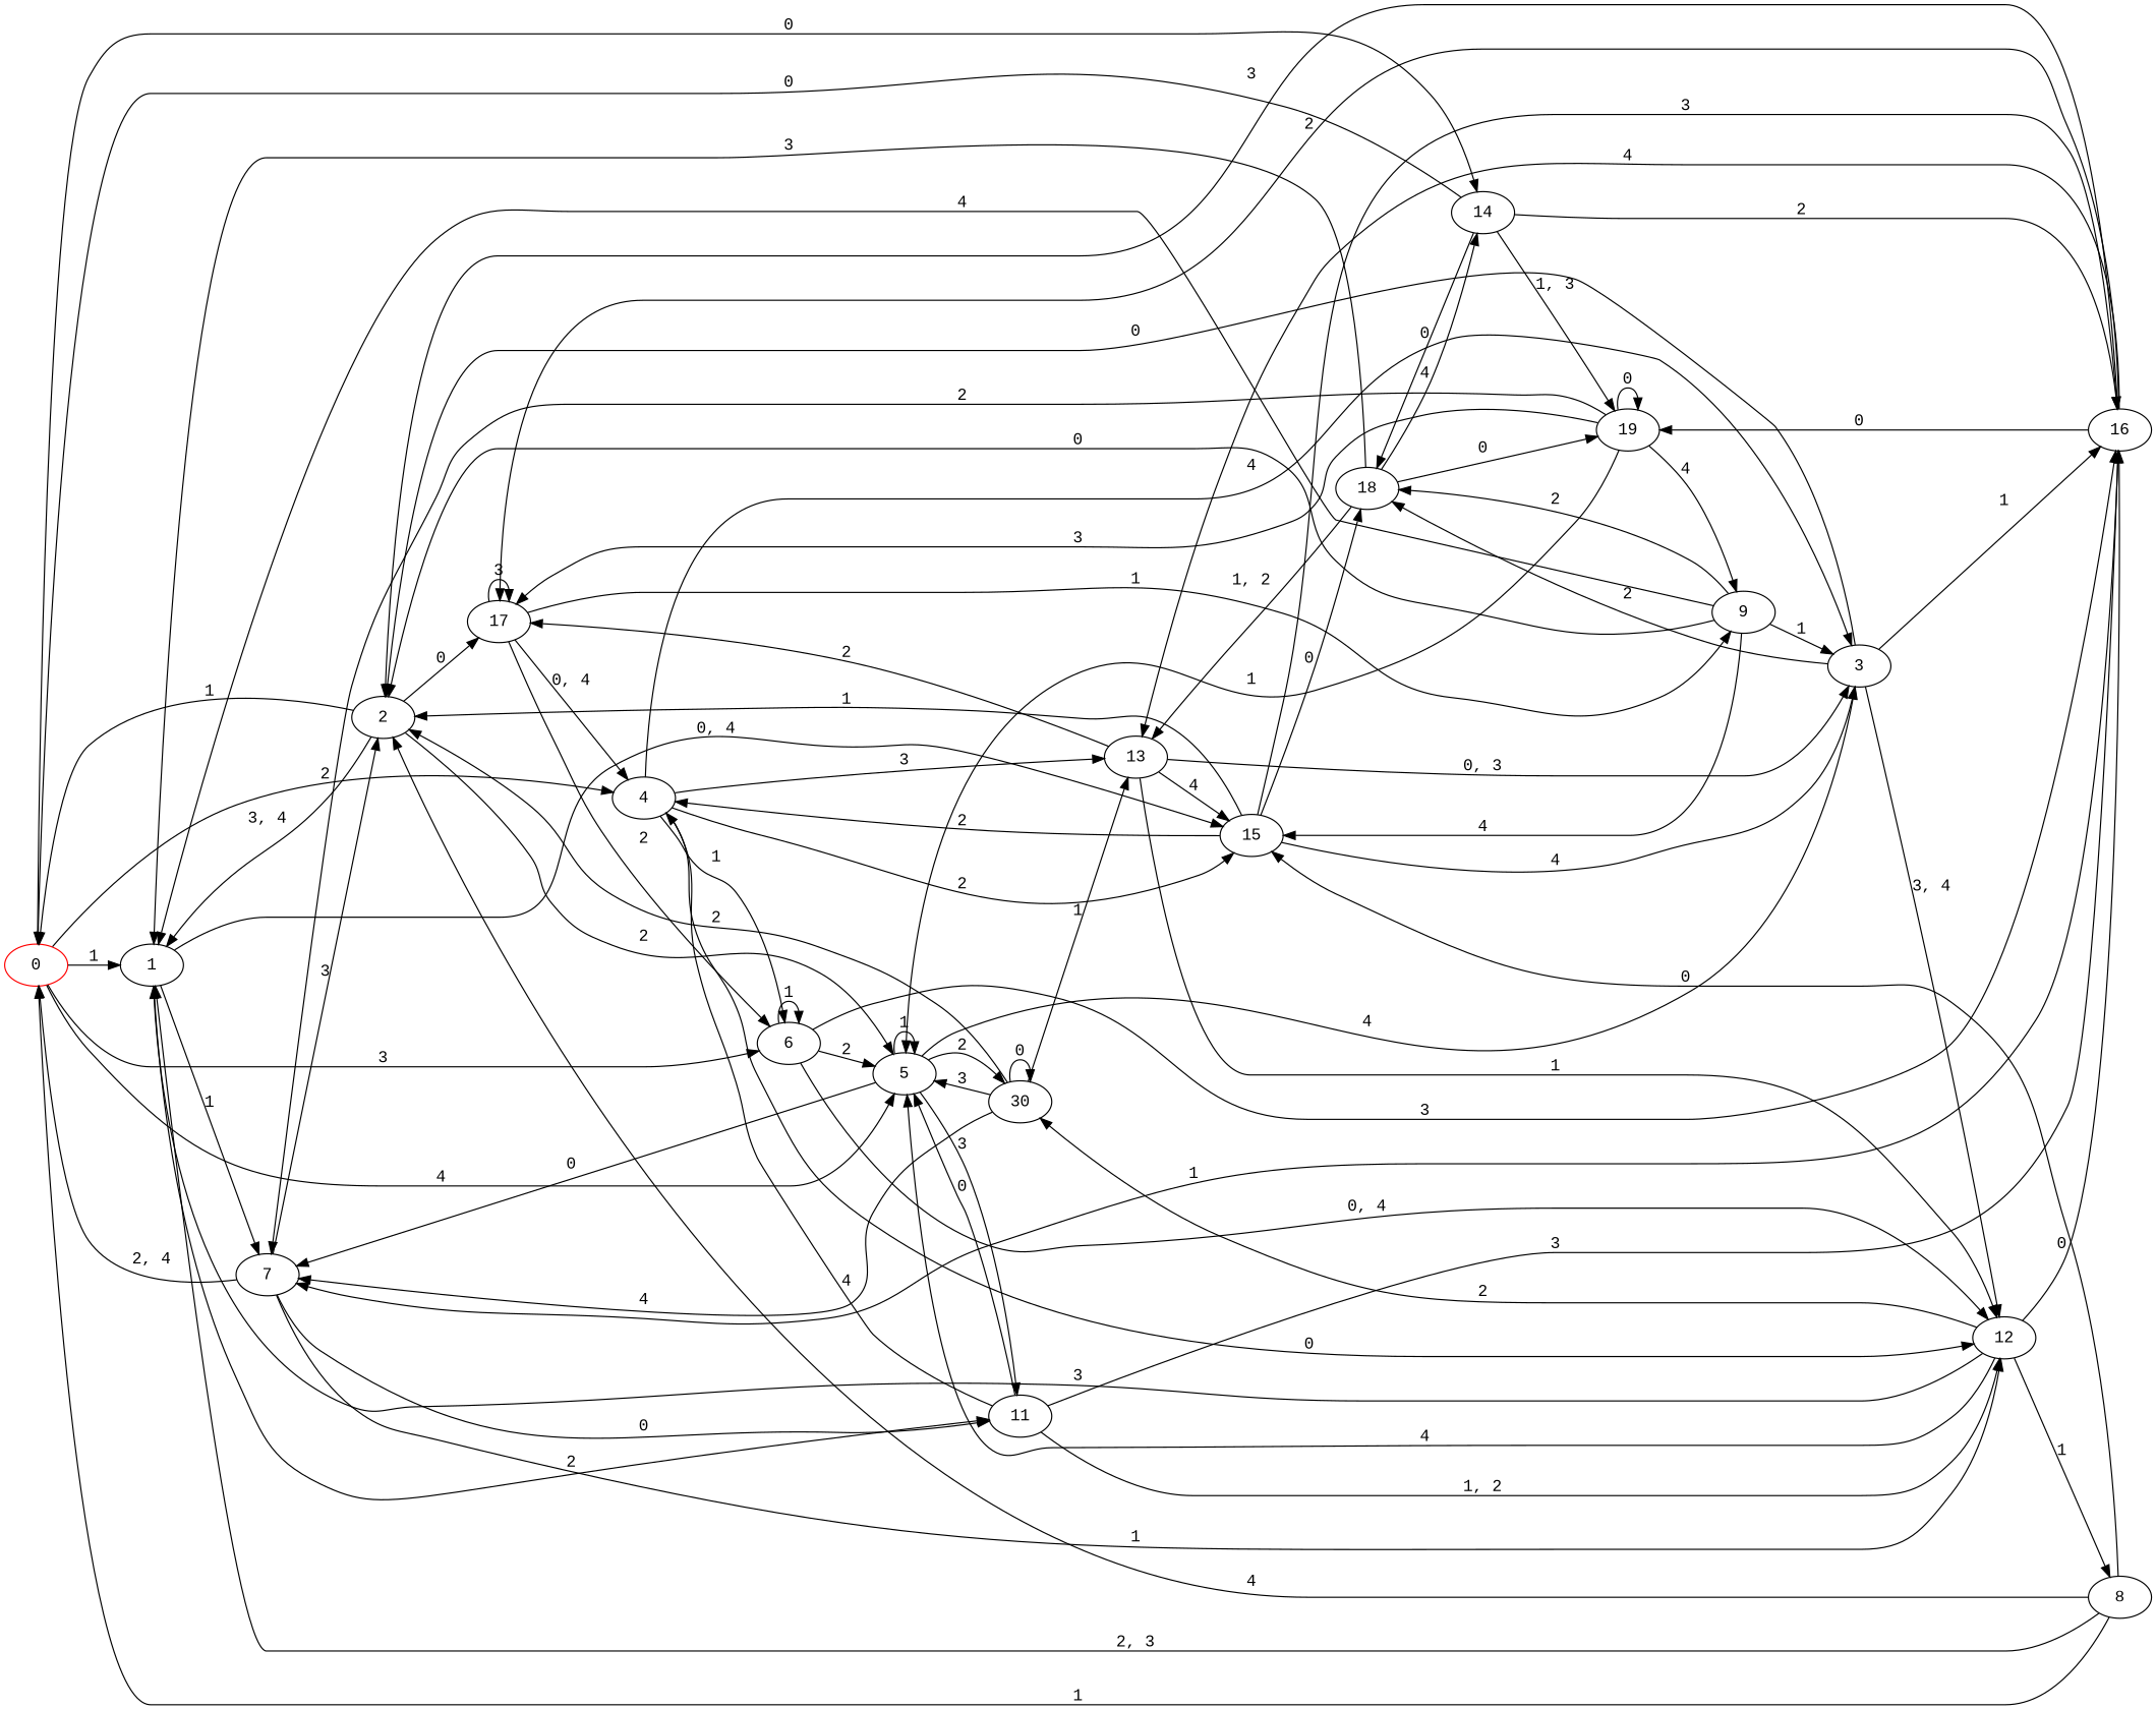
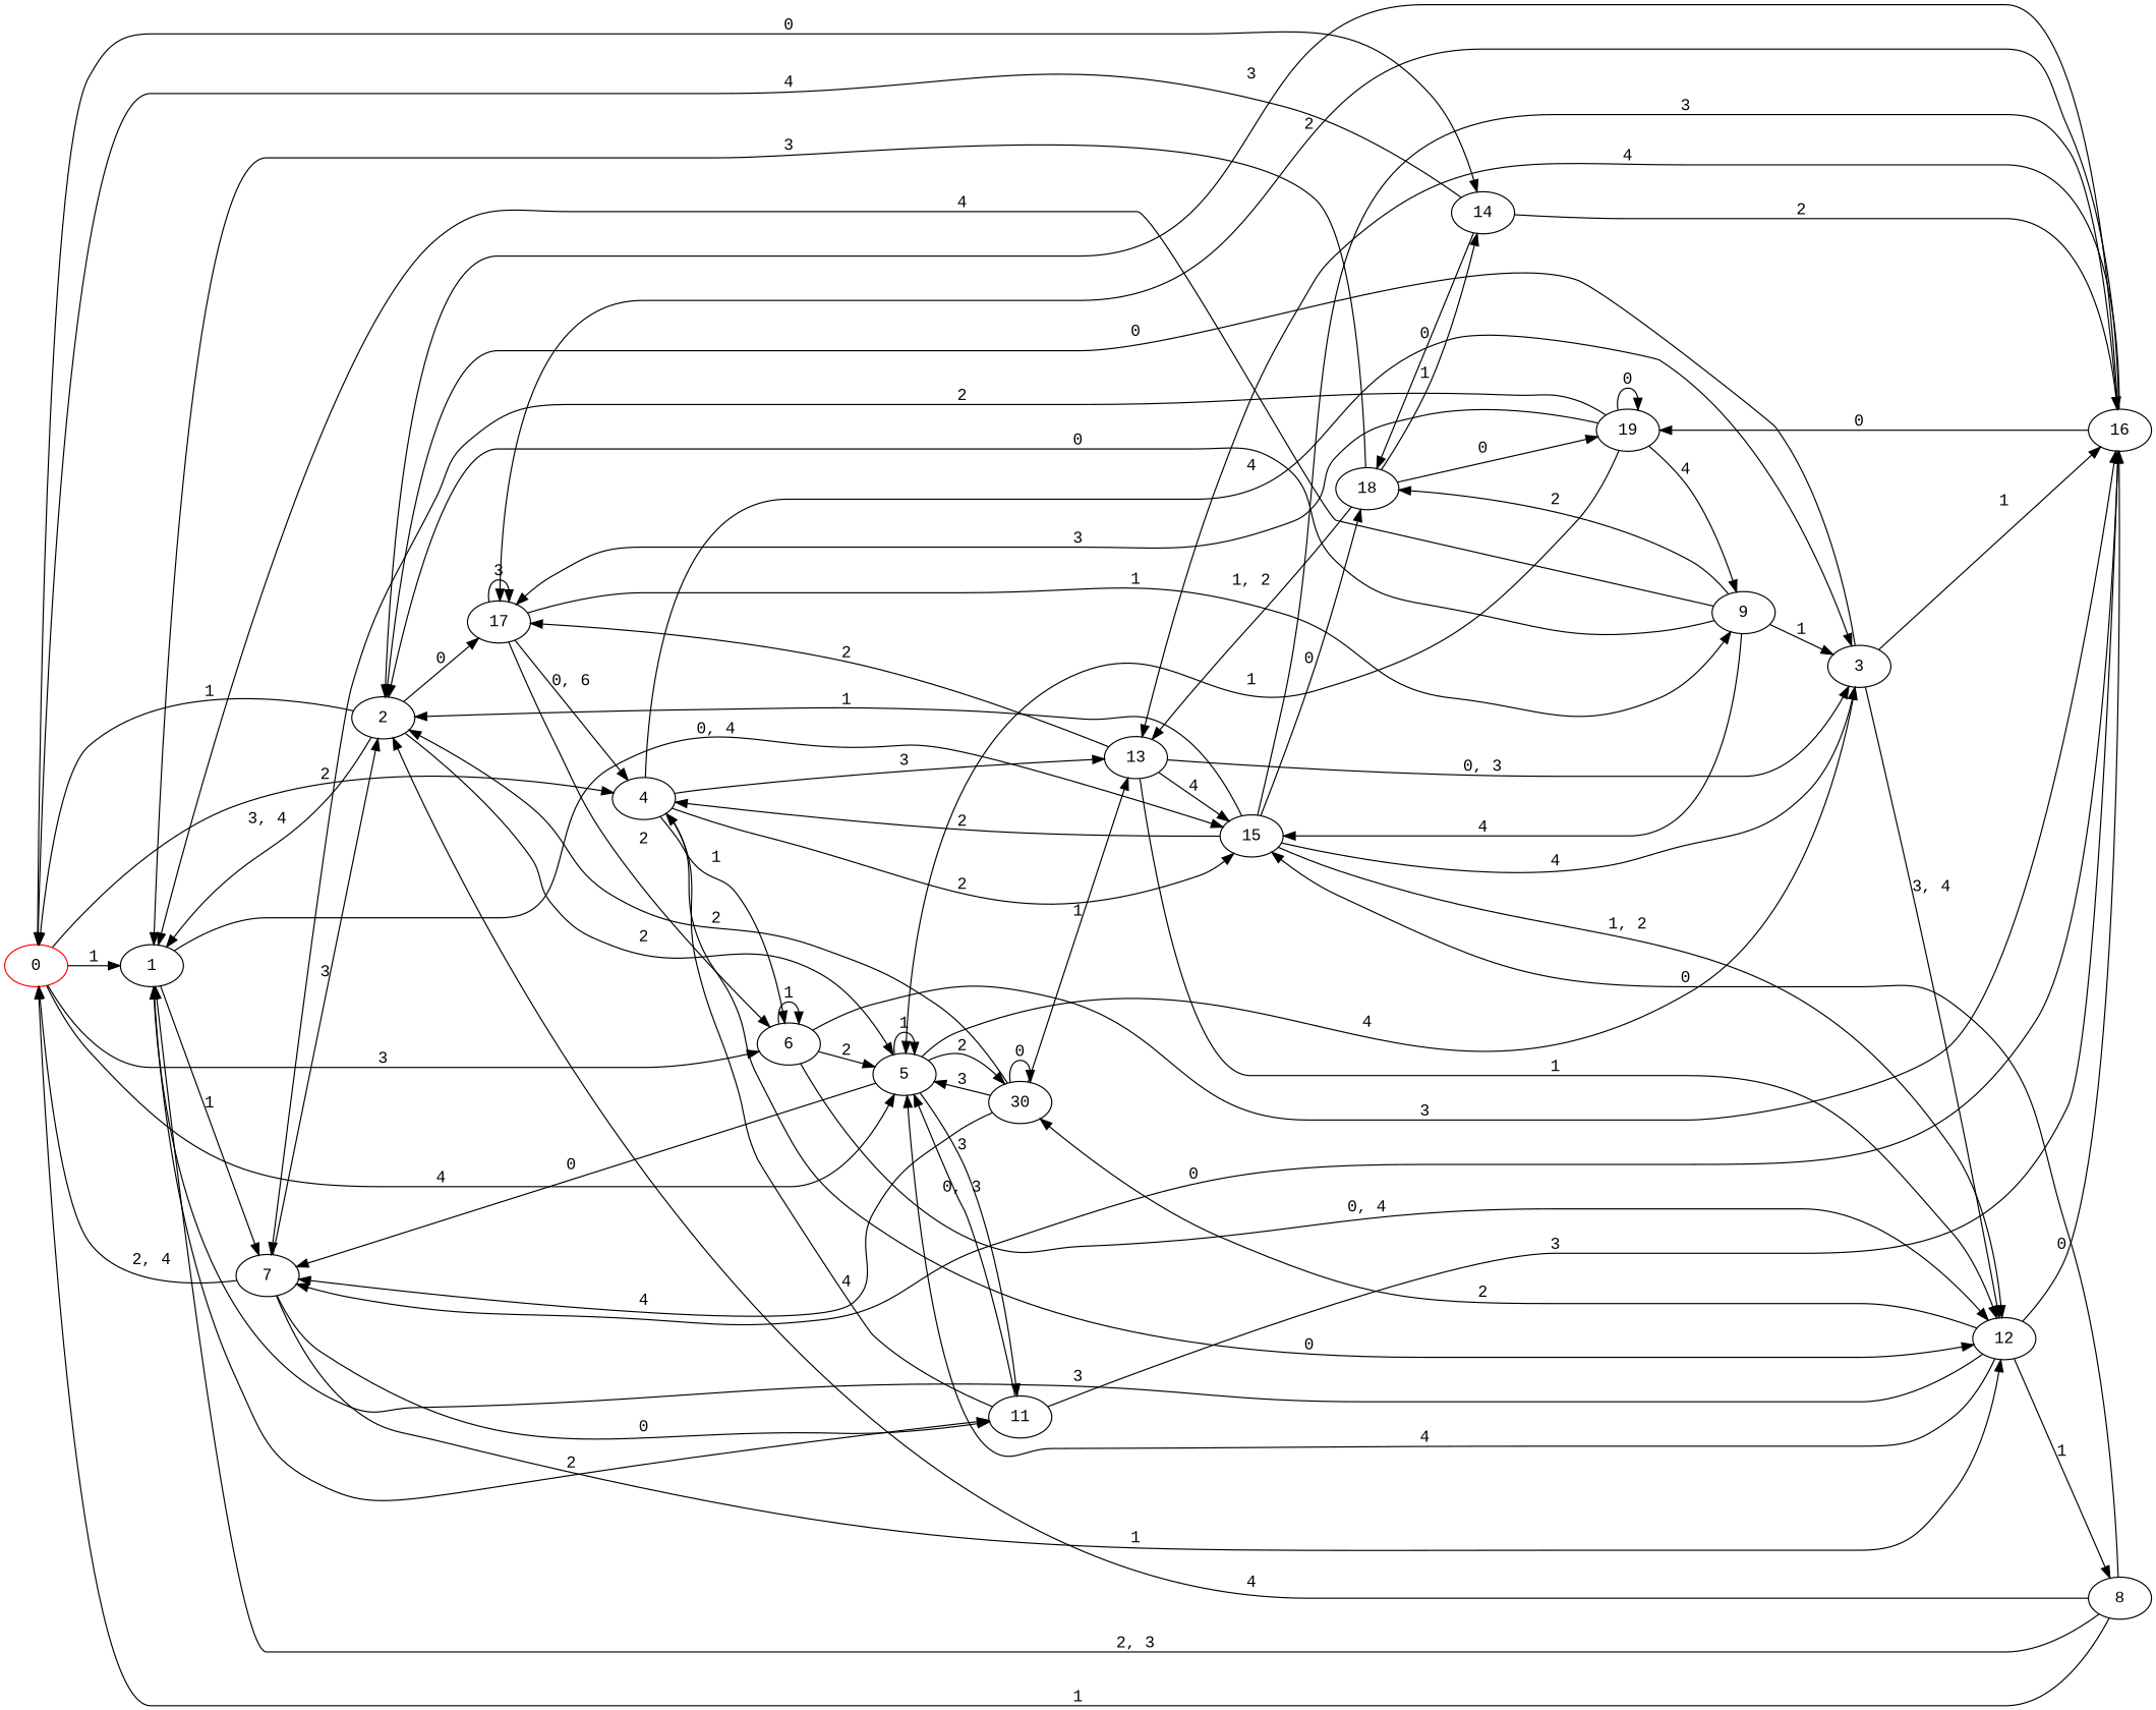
  digraph {
    fontname="Liberation Mono"
    rankdir=LR
    node [fontname="Liberation Mono"]
    edge [fontname="Liberation Mono"]
    n1 [color=red label=0]
    n2 [label=1]
    n3 [label=4]
    n4 [label=5]
    n5 [label=6]
    n6 [label=14]
    n7 [label=7]
    n8 [label=11]
    n9 [label=15]
    n10 [label=3]
    n11 [label=12]
    n12 [label=13]
    n13 [label=30]
    n14 [label=16]
    n15 [label=18]
    n16 [label=19]
    n17 [label=2]
    n18 [label=8]
    n19 [label=17]
    n20 [label=9]
    n1 -> n2 [label=1]
    n1 -> n3 [label=2]
    n1 -> n4 [label=4]
    n1 -> n5 [label=3]
    n1 -> n6 [label=0]
    n2 -> n7 [label=1]
    n2 -> n8 [label=2]
    n2 -> n9 [label="0, 4"]
    n3 -> n5 [label=1]
    n3 -> n9 [label=2]
    n3 -> n10 [label=4]
    n3 -> n11 [label=0]
    n3 -> n12 [label=3]
    n4 -> n4 [label=1]
    n4 -> n7 [label=0]
    n4 -> n8 [label=3]
    n4 -> n10 [label=4]
    n4 -> n13 [label=2]
    n5 -> n4 [label=2]
    n5 -> n5 [label=1]
    n5 -> n11 [label="0, 4"]
    n5 -> n14 [label=3]
-   n6 -> n1 [label=0]
+   n6 -> n1 [label=4]
    n6 -> n14 [label=2]
    n6 -> n15 [label=0]
-   n6 -> n16 [label="1, 3"]
    n7 -> n1 [label="2, 4"]
    n7 -> n8 [label=0]
    n7 -> n11 [label=1]
    n7 -> n17 [label=3]
    n8 -> n3 [label=4]
-   n8 -> n4 [label=0]
-   n8 -> n11 [label="1, 2"]
+   n8 -> n4 [label="0, 3"]
+   n9 -> n11 [label="1, 2"]
    n8 -> n14 [label=3]
    n9 -> n3 [label=2]
    n9 -> n10 [label=4]
    n9 -> n14 [label=3]
    n9 -> n15 [label=0]
    n9 -> n17 [label=1]
    n10 -> n11 [label="3, 4"]
    n10 -> n14 [label=1]
-   n10 -> n15 [label=2]
    n10 -> n17 [label=0]
    n11 -> n2 [label=3]
    n11 -> n4 [label=4]
    n11 -> n13 [label=2]
    n11 -> n14 [label=0]
    n11 -> n18 [label=1]
    n12 -> n9 [label=4]
    n12 -> n10 [label="0, 3"]
    n12 -> n11 [label=1]
    n12 -> n19 [label=2]
    n13 -> n4 [label=3]
    n13 -> n7 [label=4]
    n13 -> n12 [label=1]
    n13 -> n13 [label=0]
    n13 -> n17 [label=2]
-   n14 -> n7 [label=1]
+   n14 -> n7 [label=0]
    n14 -> n12 [label=4]
    n14 -> n16 [label=0]
    n14 -> n17 [label=3]
    n14 -> n19 [label=2]
    n15 -> n2 [label=3]
-   n15 -> n6 [label=4]
+   n15 -> n6 [label=1]
    n15 -> n12 [label="1, 2"]
    n15 -> n16 [label=0]
    n16 -> n4 [label=1]
    n16 -> n7 [label=2]
    n16 -> n16 [label=0]
    n16 -> n19 [label=3]
    n16 -> n20 [label=4]
    n17 -> n1 [label=1]
    n17 -> n2 [label="3, 4"]
    n17 -> n4 [label=2]
    n17 -> n19 [label=0]
    n18 -> n1 [label=1]
    n18 -> n2 [label="2, 3"]
    n18 -> n9 [label=0]
    n18 -> n17 [label=4]
-   n19 -> n3 [label="0, 4"]
+   n19 -> n3 [label="0, 6"]
    n19 -> n5 [label=2]
    n19 -> n19 [label=3]
    n19 -> n20 [label=1]
    n20 -> n2 [label=4]
    n20 -> n9 [label=4]
    n20 -> n10 [label=1]
    n20 -> n15 [label=2]
    n20 -> n17 [label=0]
  }
